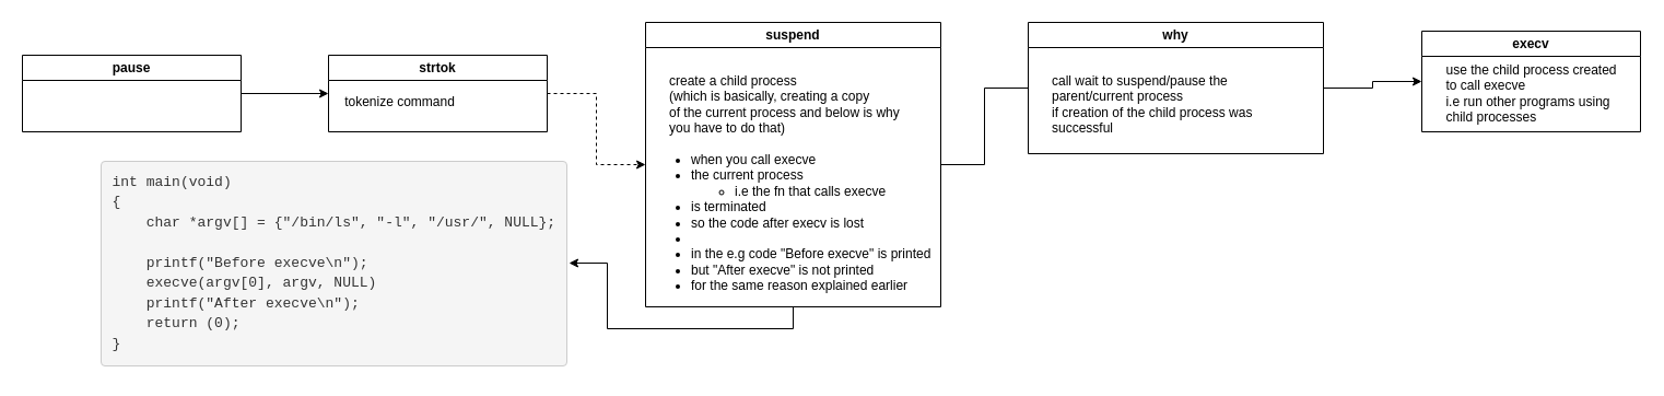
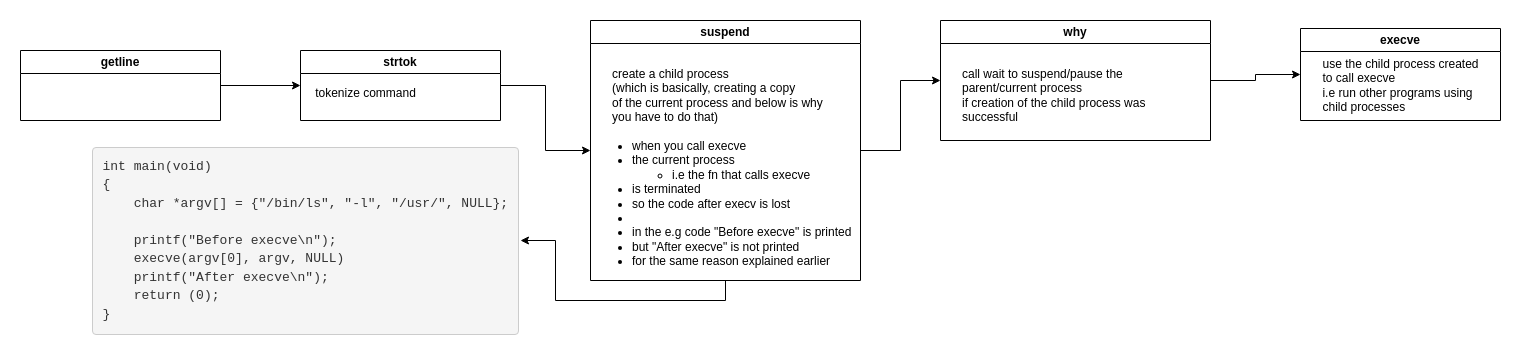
  <mxCell id="0" />
  <mxCell id="1" parent="0" />
  <mxCell id="2" value="" style="edgeStyle=orthogonalEdgeStyle;rounded=0;orthogonalLoop=1;jettySize=auto;html=1;" edge="1" parent="1" source="3" target="5"><mxGeometry relative="1" as="geometry" /></mxCell>
- <mxCell id="3" value="pause" style="swimlane;whiteSpace=wrap;html=1;" vertex="1" parent="1"><mxGeometry x="20" y="50" width="200" height="70" as="geometry" /></mxCell>
- <mxCell id="4" value="" style="edgeStyle=orthogonalEdgeStyle;rounded=0;orthogonalLoop=1;jettySize=auto;html=1;dashed=1;" edge="1" parent="1" source="5" target="8"><mxGeometry relative="1" as="geometry" /></mxCell>
+ <mxCell id="3" value="getline" style="swimlane;whiteSpace=wrap;html=1;" vertex="1" parent="1"><mxGeometry x="20" y="50" width="200" height="70" as="geometry" /></mxCell>
+ <mxCell id="4" value="" style="edgeStyle=orthogonalEdgeStyle;rounded=0;orthogonalLoop=1;jettySize=auto;html=1;" edge="1" parent="1" source="5" target="8"><mxGeometry relative="1" as="geometry" /></mxCell>
  <mxCell id="5" value="strtok" style="swimlane;whiteSpace=wrap;html=1;" vertex="1" parent="1"><mxGeometry x="300" y="50" width="200" height="70" as="geometry" /></mxCell>
  <mxCell id="6" value="tokenize command" style="text;html=1;align=center;verticalAlign=middle;resizable=0;points=[];autosize=1;strokeColor=none;fillColor=none;" vertex="1" parent="1"><mxGeometry x="305" y="78" width="120" height="30" as="geometry" /></mxCell>
- <mxCell id="7" value="" style="edgeStyle=orthogonalEdgeStyle;rounded=0;orthogonalLoop=1;jettySize=auto;html=1;endArrow=none;" edge="1" parent="1" source="8" target="16"><mxGeometry relative="1" as="geometry" /></mxCell>
+ <mxCell id="7" value="" style="edgeStyle=orthogonalEdgeStyle;rounded=0;orthogonalLoop=1;jettySize=auto;html=1;" edge="1" parent="1" source="8" target="16"><mxGeometry relative="1" as="geometry" /></mxCell>
  <mxCell id="8" value="suspend" style="swimlane;whiteSpace=wrap;html=1;startSize=23;" vertex="1" parent="1"><mxGeometry x="590" y="20" width="270" height="260" as="geometry"><mxRectangle x="640" y="140" width="60" height="30" as="alternateBounds" /></mxGeometry></mxCell>
  <mxCell id="9" value="create a child process&lt;br&gt;(which is basically, creating a copy&lt;br&gt;of the current process and below is why&lt;br&gt;you have to do that)" style="text;html=1;align=left;verticalAlign=middle;resizable=0;points=[];autosize=1;strokeColor=none;fillColor=none;" vertex="1" parent="8"><mxGeometry x="20" y="40" width="230" height="70" as="geometry" /></mxCell>
  <mxCell id="10" value="&lt;ul&gt;&lt;li&gt;when you call execve&lt;/li&gt;&lt;li&gt;&lt;span style=&quot;text-align: center;&quot;&gt;the current process&lt;/span&gt;&lt;/li&gt;&lt;ul&gt;&lt;li&gt;i.e the fn that calls execve&lt;/li&gt;&lt;/ul&gt;&lt;li&gt;is terminated&lt;/li&gt;&lt;li&gt;so the code after execv is lost&lt;/li&gt;&lt;li&gt;&amp;nbsp;&lt;/li&gt;&lt;li&gt;in the e.g code &quot;Before execve&quot; is printed&lt;/li&gt;&lt;li&gt;but &quot;After execve&quot; is not printed&lt;/li&gt;&lt;li&gt;for the same reason explained earlier&lt;/li&gt;&lt;/ul&gt;" style="text;strokeColor=none;fillColor=none;html=1;whiteSpace=wrap;verticalAlign=top;overflow=hidden;movable=0;resizable=0;rotatable=0;deletable=0;editable=0;locked=1;connectable=0;" vertex="1" parent="8"><mxGeometry y="100" width="270" height="160" as="geometry" /></mxCell>
  <mxCell id="11" value="&lt;pre style=&quot;box-sizing: border-box; overflow: auto; font-family: Menlo, Monaco, Consolas, &amp;quot;Courier New&amp;quot;, monospace; font-size: 13px; display: block; padding: 9.5px; margin: 0px 0px 10px; line-height: 1.429; color: rgb(51, 51, 51); word-break: break-all; overflow-wrap: break-word; background-color: rgb(245, 245, 245); border: 1px solid rgb(204, 204, 204); border-radius: 4px; font-style: normal; font-variant-ligatures: normal; font-variant-caps: normal; font-weight: 400; letter-spacing: normal; orphans: 2; text-align: start; text-indent: 0px; text-transform: none; widows: 2; word-spacing: 0px; -webkit-text-stroke-width: 0px; text-decoration-thickness: initial; text-decoration-style: initial; text-decoration-color: initial;&quot;&gt;&lt;code style=&quot;box-sizing: border-box; font-family: Menlo, Monaco, Consolas, &amp;quot;Courier New&amp;quot;, monospace; font-size: inherit; padding: 0px; color: inherit; background-color: transparent; border-radius: 0px;&quot;&gt;int main(void)&lt;br&gt;{&lt;br&gt;    char *argv[] = {&quot;/bin/ls&quot;, &quot;-l&quot;, &quot;/usr/&quot;, NULL};&lt;br&gt;&lt;br&gt;    printf(&quot;Before execve\n&quot;);&lt;br&gt;    execve(argv[0], argv, NULL)&lt;br&gt;    printf(&quot;After execve\n&quot;);&lt;br&gt;    return (0);&lt;br&gt;}&lt;/code&gt;&lt;/pre&gt;" style="text;whiteSpace=wrap;html=1;" vertex="1" parent="1"><mxGeometry x="90" y="140" width="430" height="200" as="geometry" /></mxCell>
  <mxCell id="12" value="" style="edgeStyle=orthogonalEdgeStyle;rounded=0;orthogonalLoop=1;jettySize=auto;html=1;" edge="1" parent="1" source="10" target="11"><mxGeometry relative="1" as="geometry"><Array as="points"><mxPoint x="725" y="300" /><mxPoint x="555" y="300" /><mxPoint x="555" y="240" /></Array></mxGeometry></mxCell>
- <mxCell id="13" value="execv" style="swimlane;whiteSpace=wrap;html=1;" vertex="1" parent="1"><mxGeometry x="1300" y="28" width="200" height="92" as="geometry" /></mxCell>
+ <mxCell id="13" value="execve" style="swimlane;whiteSpace=wrap;html=1;" vertex="1" parent="1"><mxGeometry x="1300" y="28" width="200" height="92" as="geometry" /></mxCell>
  <mxCell id="14" value="&lt;div style=&quot;text-align: left;&quot;&gt;&lt;span style=&quot;background-color: initial;&quot;&gt;use the child process created&lt;/span&gt;&lt;/div&gt;&lt;div style=&quot;text-align: left;&quot;&gt;&lt;span style=&quot;background-color: initial;&quot;&gt;to call execve&lt;/span&gt;&lt;/div&gt;&lt;div style=&quot;text-align: left;&quot;&gt;&lt;span style=&quot;background-color: initial;&quot;&gt;i.e run other programs using&lt;/span&gt;&lt;/div&gt;&lt;div style=&quot;text-align: left;&quot;&gt;&lt;span style=&quot;background-color: initial;&quot;&gt;child processes&lt;/span&gt;&lt;/div&gt;" style="text;html=1;align=center;verticalAlign=middle;resizable=0;points=[];autosize=1;strokeColor=none;fillColor=none;" vertex="1" parent="13"><mxGeometry x="10" y="22" width="180" height="70" as="geometry" /></mxCell>
  <mxCell id="15" style="edgeStyle=orthogonalEdgeStyle;rounded=0;orthogonalLoop=1;jettySize=auto;html=1;exitX=1;exitY=0.5;exitDx=0;exitDy=0;entryX=0;entryY=0.5;entryDx=0;entryDy=0;" edge="1" parent="1" source="16" target="13"><mxGeometry relative="1" as="geometry" /></mxCell>
  <mxCell id="16" value="why" style="swimlane;whiteSpace=wrap;html=1;startSize=23;" vertex="1" parent="1"><mxGeometry x="940" y="20" width="270" height="120" as="geometry"><mxRectangle x="640" y="140" width="60" height="30" as="alternateBounds" /></mxGeometry></mxCell>
  <mxCell id="17" value="call wait to suspend/pause the&lt;br&gt;parent/current process&lt;br&gt;if creation of the child process was&lt;br&gt;successful" style="text;html=1;align=left;verticalAlign=middle;resizable=0;points=[];autosize=1;strokeColor=none;fillColor=none;" vertex="1" parent="16"><mxGeometry x="20" y="40" width="210" height="70" as="geometry" /></mxCell>
